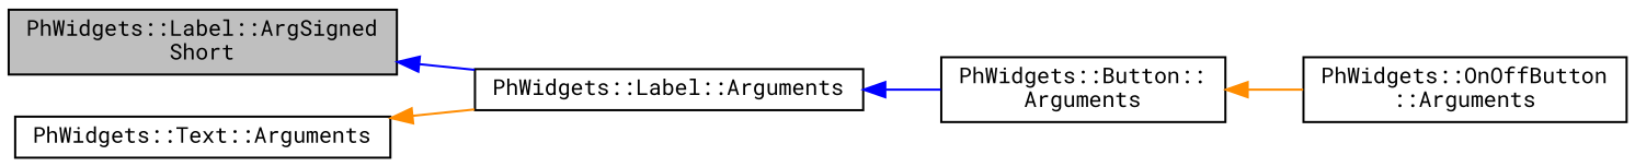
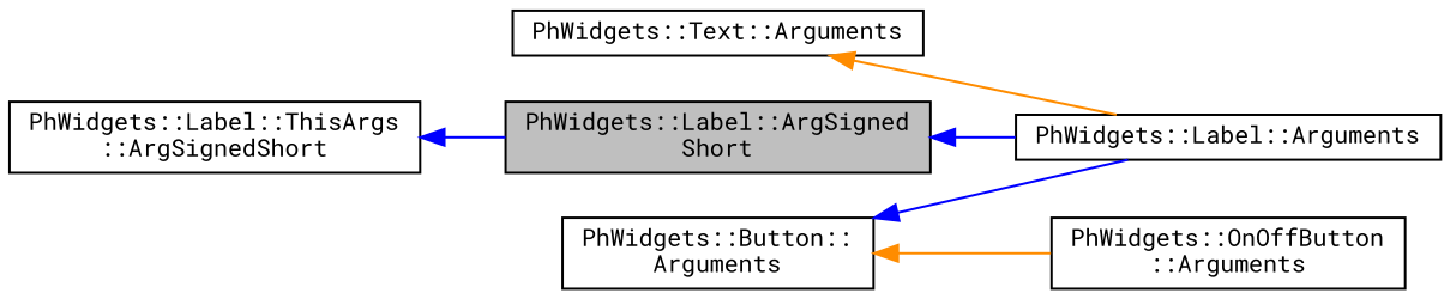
  digraph {
    fontname="Roboto Mono"
    rankdir=LR
    node [color=black fillcolor=white fontname="Roboto Mono" fontsize=10 shape=record style=filled]
    edge [color=blue dir=back fontname="Roboto Mono" fontsize=10 labelfontname=Helvetica labelfontsize=10 style=solid]
    n1 [fillcolor=grey75 fontcolor=black height=0.2 label="PhWidgets::Label::ArgSigned\lShort" width=0.4]
    n2 [height=0.2 label="PhWidgets::Label::Arguments" width=0.4]
    n3 [height=0.2 label="PhWidgets::Button::\lArguments" width=0.4]
+   n4 [height=0.2 label="PhWidgets::Label::ThisArgs\l::ArgSignedShort" width=0.4]
    n5 [height=0.2 label="PhWidgets::OnOffButton\l::Arguments" width=0.4]
    n6 [height=0.2 label="PhWidgets::Text::Arguments" width=0.4]
    n1 -> n2
-   n2 -> n3
+   n3 -> n2
    n3 -> n5 [color=darkorange]
+   n4 -> n1
    n6 -> n2 [color=darkorange]
  }
